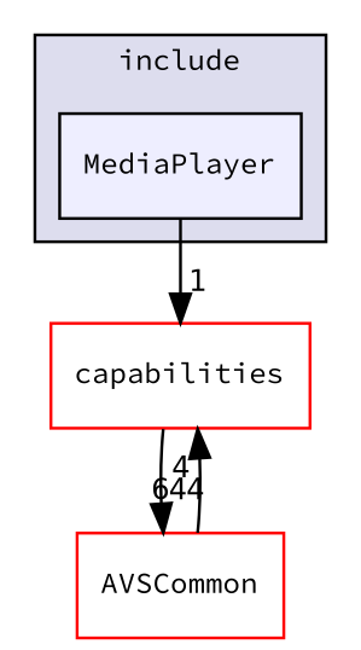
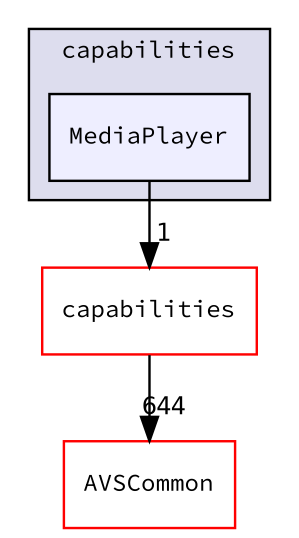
  digraph {
    compound=true
    fontname="Source Code Pro"
    node [fillcolor=white fontname="Source Code Pro" fontsize=10 shape=box style=filled color=red]
    edge [fontname="Source Code Pro" labeldistance=1.5 labelfontname=Helvetica labelfontsize=10]
    n1 [fillcolor="#eeeeff" label=MediaPlayer pencolor=black color=""]
    n2 [label=capabilities]
    n3 [label=AVSCommon]
    subgraph cluster_1 {
      bgcolor="#ddddee"
      fontsize=10
-     label=include
+     label=capabilities
      pencolor=black
      n1
    }
    n1 -> n2 [headlabel=1]
    n2 -> n3 [headlabel=644]
-   n3 -> n2 [headlabel=4]
  }
